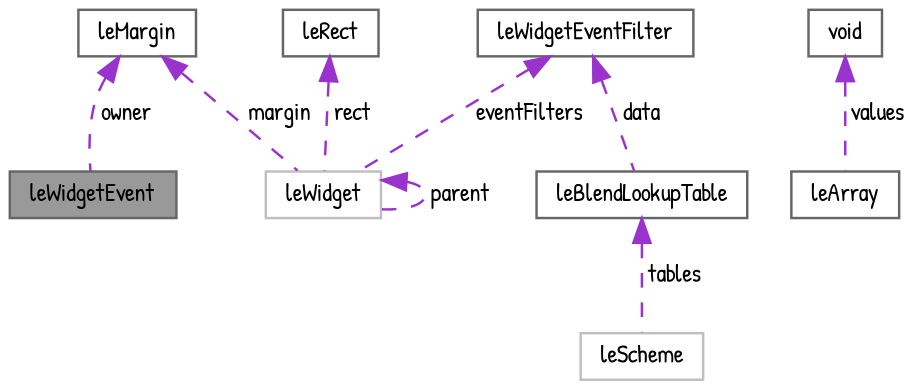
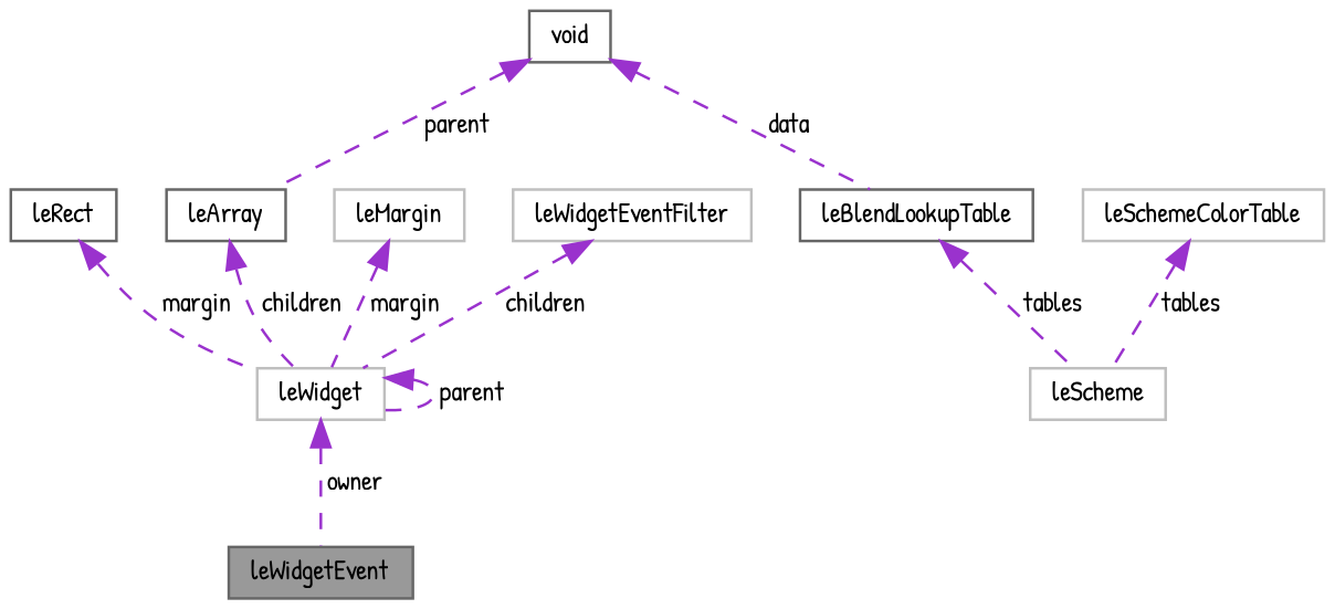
  digraph {
    fontname="Patrick Hand"
    node [color=gray40 fillcolor=white fontname="Patrick Hand" fontsize=10 shape=box style=filled]
    edge [color=darkorchid3 dir=back fontname="Patrick Hand" fontsize=10 labelfontname=Helvetica labelfontsize=10 style=dashed]
    n1 [fillcolor=grey60 fontcolor=black height=0.2 label=leWidgetEvent width=0.4]
    n2 [color=grey75 height=0.2 label=leWidget width=0.4]
    n3 [height=0.2 label=leRect width=0.4]
-   n4 [height=0.2 label=leMargin width=0.4]
+   n4 [color=grey75 height=0.2 label=leMargin width=0.4]
    n5 [color=grey75 height=0.2 label=leScheme width=0.4]
+   n6 [color=grey75 height=0.2 label=leSchemeColorTable width=0.4]
    n7 [height=0.2 label=leBlendLookupTable width=0.4]
    n8 [height=0.2 label=void width=0.4]
    n9 [height=0.2 label=leArray width=0.4]
-   n10 [height=0.2 label=leWidgetEventFilter width=0.4]
-   n4 -> n1 [label=" owner"]
+   n10 [color=grey75 height=0.2 label=leWidgetEventFilter width=0.4]
+   n2 -> n1 [label=" owner"]
    n2 -> n2 [label=" parent"]
-   n3 -> n2 [label=" rect"]
+   n3 -> n2 [label=" margin"]
    n4 -> n2 [label=" margin"]
+   n6 -> n5 [label=" tables"]
    n7 -> n5 [label=" tables"]
-   n10 -> n7 [label=" data"]
-   n8 -> n9 [label=" values"]
-   n10 -> n2 [label=" eventFilters"]
+   n8 -> n7 [label=" data"]
+   n8 -> n9 [label=" parent"]
+   n9 -> n2 [label=" children"]
+   n10 -> n2 [label=" children"]
  }
